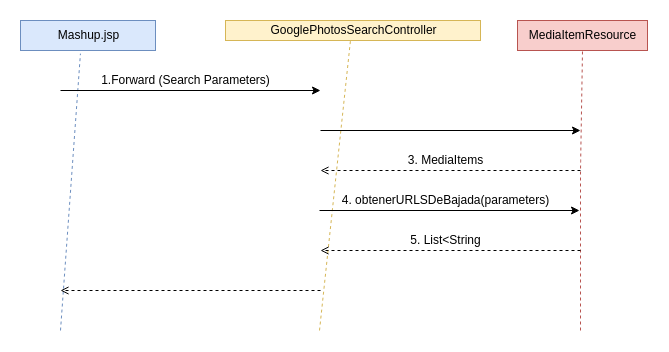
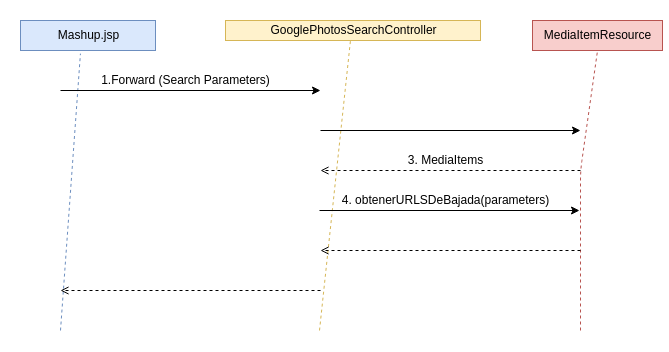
  <mxCell id="0" />
  <mxCell id="1" parent="0" />
  <mxCell id="2" value="Mashup.jsp" style="text;html=1;align=center;verticalAlign=middle;resizable=0;points=[];autosize=1;fillColor=#dae8fc;strokeColor=#6c8ebf;spacing=4;" vertex="1" parent="1"><mxGeometry x="20" y="20" width="135" height="30" as="geometry" /></mxCell>
  <mxCell id="3" value="GooglePhotosSearchController" style="text;html=1;align=center;verticalAlign=middle;resizable=0;points=[];autosize=1;labelBackgroundColor=none;fillColor=#fff2cc;strokeColor=#d6b656;spacing=3;spacingBottom=0;spacingLeft=0;" vertex="1" parent="1"><mxGeometry x="225" y="20" width="255" height="20" as="geometry" /></mxCell>
- <mxCell id="4" value="MediaItemResource" style="text;html=1;align=center;verticalAlign=middle;resizable=0;points=[];autosize=1;fillColor=#f8cecc;strokeColor=#b85450;spacing=3;" vertex="1" parent="1"><mxGeometry x="517" y="20" width="130" height="30" as="geometry" /></mxCell>
+ <mxCell id="4" value="MediaItemResource" style="text;html=1;align=center;verticalAlign=middle;resizable=0;points=[];autosize=1;fillColor=#f8cecc;strokeColor=#b85450;spacing=3;" vertex="1" parent="1"><mxGeometry x="532" y="20" width="130" height="30" as="geometry" /></mxCell>
  <mxCell id="5" value="" style="endArrow=none;dashed=1;html=1;entryX=0.444;entryY=1.105;entryDx=0;entryDy=0;entryPerimeter=0;fillColor=#dae8fc;strokeColor=#6c8ebf;" edge="1" parent="1" target="2"><mxGeometry width="50" height="50" relative="1" as="geometry"><mxPoint x="60" y="330" as="sourcePoint" /><mxPoint x="340" y="240" as="targetPoint" /></mxGeometry></mxCell>
  <mxCell id="6" value="" style="endArrow=none;dashed=1;html=1;entryX=0.49;entryY=1.01;entryDx=0;entryDy=0;entryPerimeter=0;fillColor=#fff2cc;strokeColor=#d6b656;" edge="1" parent="1" target="3"><mxGeometry width="50" height="50" relative="1" as="geometry"><mxPoint x="319" y="330" as="sourcePoint" /><mxPoint x="340" y="240" as="targetPoint" /></mxGeometry></mxCell>
  <mxCell id="7" value="" style="endArrow=none;dashed=1;html=1;entryX=0.5;entryY=1.01;entryDx=0;entryDy=0;entryPerimeter=0;fillColor=#f8cecc;strokeColor=#b85450;" edge="1" parent="1" target="4"><mxGeometry width="50" height="50" relative="1" as="geometry"><mxPoint x="580" y="330" as="sourcePoint" /><mxPoint x="340" y="240" as="targetPoint" /><Array as="points"><mxPoint x="580" y="170" /></Array></mxGeometry></mxCell>
  <mxCell id="8" value="" style="endArrow=classic;html=1;" edge="1" parent="1"><mxGeometry width="50" height="50" relative="1" as="geometry"><mxPoint x="60" y="90" as="sourcePoint" /><mxPoint x="320" y="90" as="targetPoint" /></mxGeometry></mxCell>
  <mxCell id="9" value="" style="endArrow=classic;html=1;" edge="1" parent="1"><mxGeometry width="50" height="50" relative="1" as="geometry"><mxPoint x="320" y="130" as="sourcePoint" /><mxPoint x="580" y="130" as="targetPoint" /></mxGeometry></mxCell>
  <mxCell id="10" value="" style="endArrow=classic;html=1;" edge="1" parent="1"><mxGeometry width="50" height="50" relative="1" as="geometry"><mxPoint x="319" y="210" as="sourcePoint" /><mxPoint x="579" y="210" as="targetPoint" /></mxGeometry></mxCell>
  <mxCell id="11" value="" style="endArrow=open;html=1;dashed=1;endFill=0;" edge="1" parent="1"><mxGeometry width="50" height="50" relative="1" as="geometry"><mxPoint x="580" y="170" as="sourcePoint" /><mxPoint x="320" y="170" as="targetPoint" /></mxGeometry></mxCell>
  <mxCell id="12" value="" style="endArrow=open;html=1;dashed=1;endFill=0;" edge="1" parent="1"><mxGeometry width="50" height="50" relative="1" as="geometry"><mxPoint x="580" y="250" as="sourcePoint" /><mxPoint x="320" y="250" as="targetPoint" /></mxGeometry></mxCell>
  <mxCell id="13" value="" style="endArrow=open;html=1;dashed=1;endFill=0;" edge="1" parent="1"><mxGeometry width="50" height="50" relative="1" as="geometry"><mxPoint x="320" y="290" as="sourcePoint" /><mxPoint x="60" y="290" as="targetPoint" /></mxGeometry></mxCell>
  <mxCell id="14" value="1.Forward (Search Parameters)" style="text;html=1;align=center;verticalAlign=middle;resizable=0;points=[];autosize=1;" vertex="1" parent="1"><mxGeometry x="90" y="70" width="190" height="20" as="geometry" /></mxCell>
  <mxCell id="15" value="3. MediaItems" style="text;html=1;align=center;verticalAlign=middle;resizable=0;points=[];autosize=1;" vertex="1" parent="1"><mxGeometry x="400" y="150" width="90" height="20" as="geometry" /></mxCell>
  <mxCell id="16" value="4. obtenerURLSDeBajada(parameters)" style="text;html=1;align=center;verticalAlign=middle;resizable=0;points=[];autosize=1;" vertex="1" parent="1"><mxGeometry x="330" y="190" width="230" height="20" as="geometry" /></mxCell>
- <mxCell id="17" value="5. List&amp;lt;String" style="text;html=1;align=center;verticalAlign=middle;resizable=0;points=[];autosize=1;" vertex="1" parent="1"><mxGeometry x="400" y="230" width="90" height="20" as="geometry" /></mxCell>
